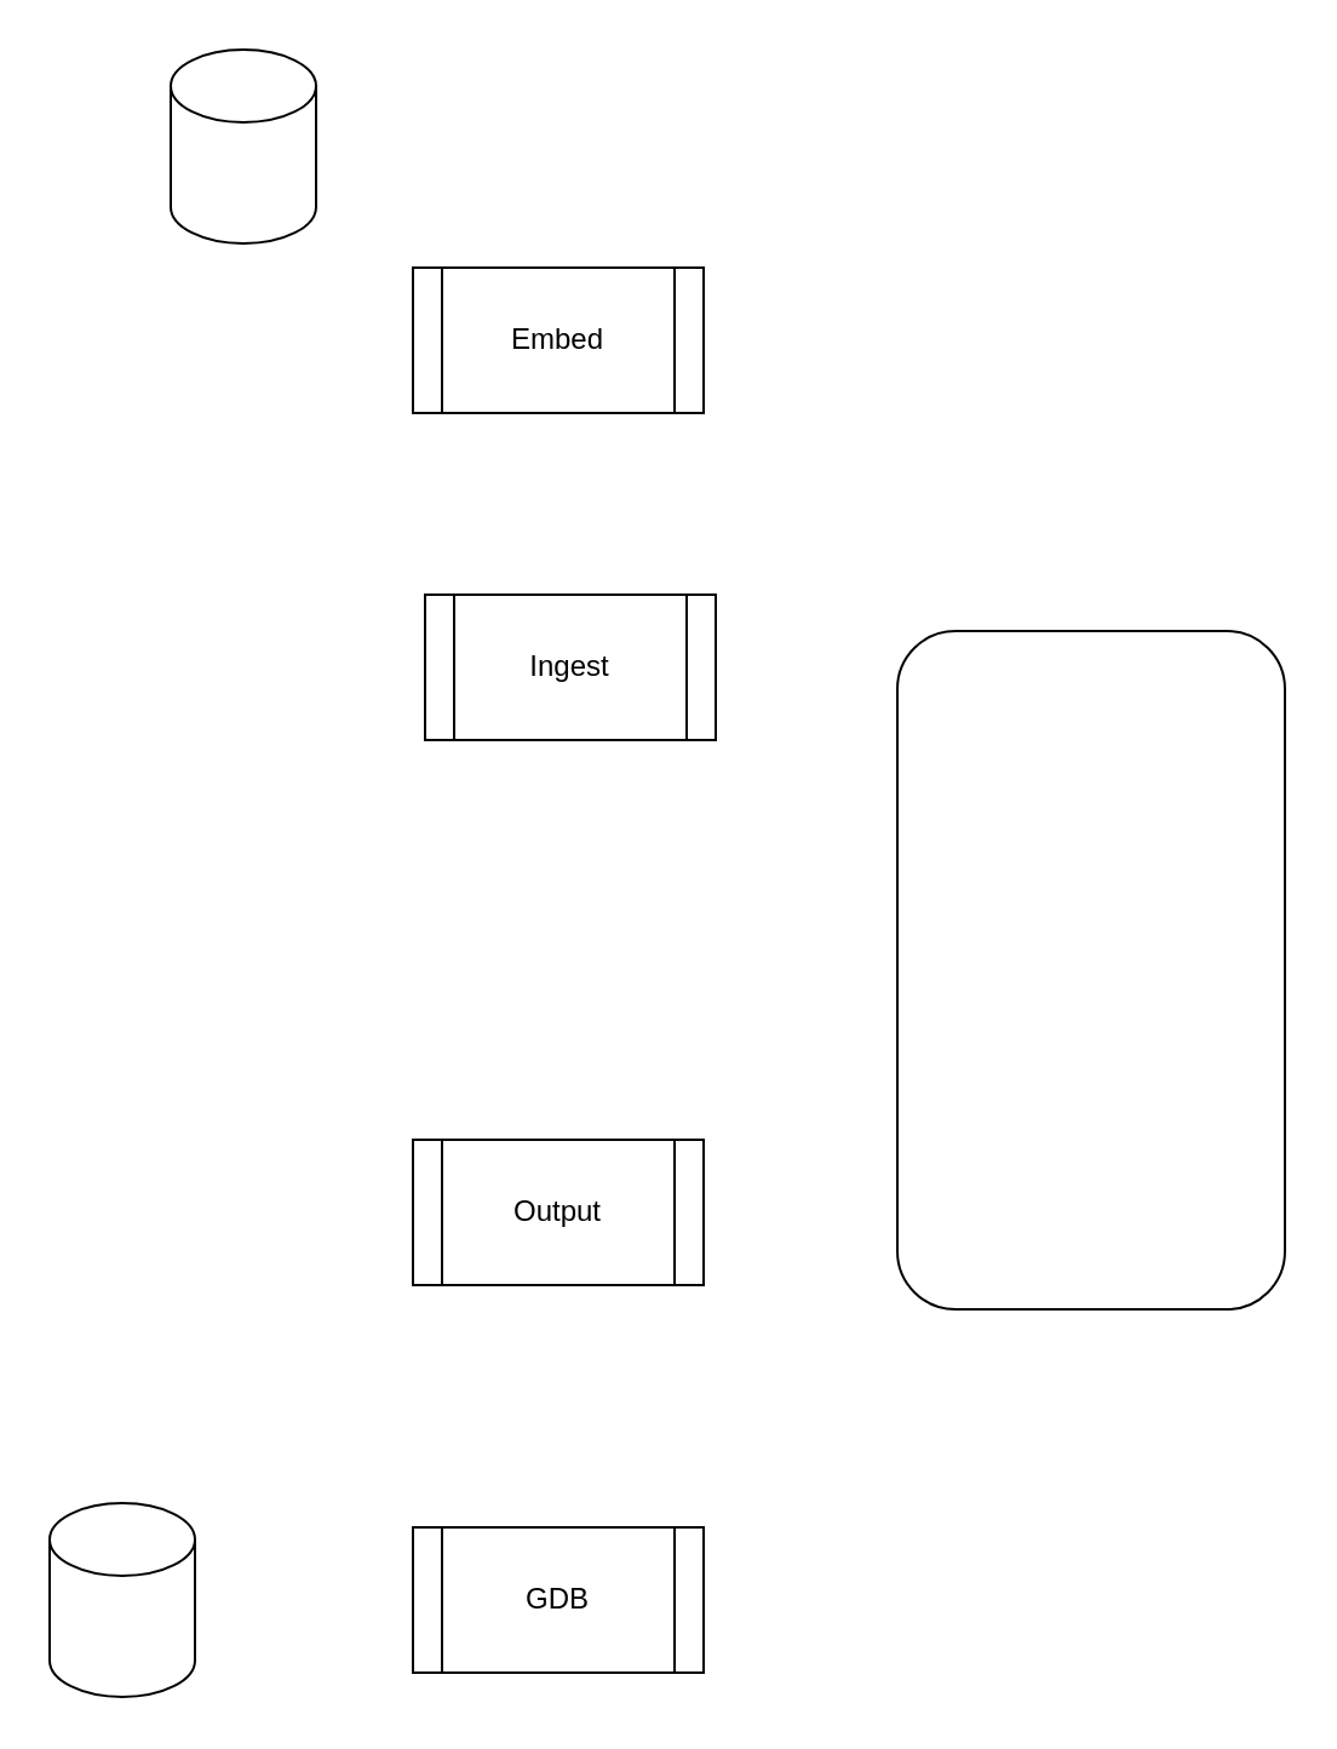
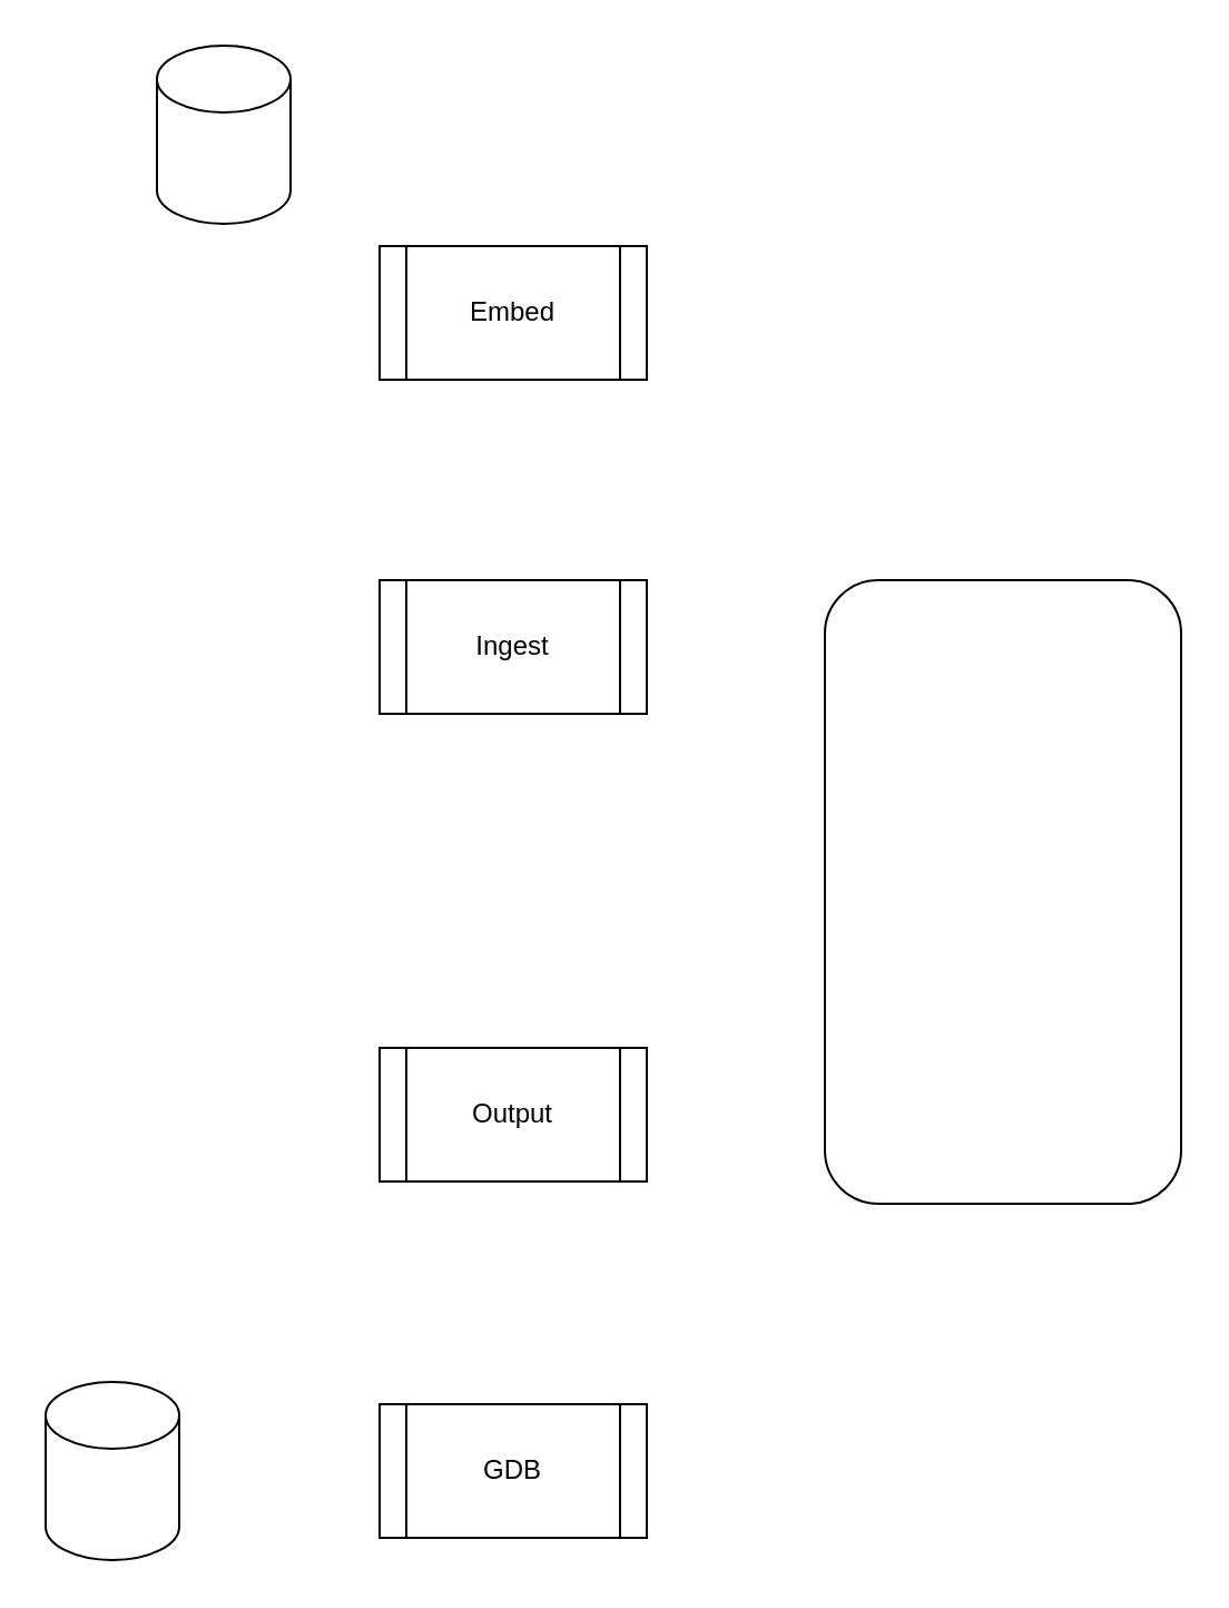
  <mxCell id="0" />
  <mxCell id="1" parent="0" />
  <mxCell id="2" value="" style="shape=cylinder3;whiteSpace=wrap;html=1;boundedLbl=1;backgroundOutline=1;size=15;" vertex="1" parent="1"><mxGeometry x="70" y="20" width="60" height="80" as="geometry" /></mxCell>
  <mxCell id="3" value="Embed" style="shape=process;whiteSpace=wrap;html=1;backgroundOutline=1;" vertex="1" parent="1"><mxGeometry x="170" y="110" width="120" height="60" as="geometry" /></mxCell>
- <mxCell id="4" value="Ingest" style="shape=process;whiteSpace=wrap;html=1;backgroundOutline=1;" vertex="1" parent="1"><mxGeometry x="175" y="245" width="120" height="60" as="geometry" /></mxCell>
+ <mxCell id="4" value="Ingest" style="shape=process;whiteSpace=wrap;html=1;backgroundOutline=1;" vertex="1" parent="1"><mxGeometry x="170" y="260" width="120" height="60" as="geometry" /></mxCell>
  <mxCell id="5" value="Output" style="shape=process;whiteSpace=wrap;html=1;backgroundOutline=1;" vertex="1" parent="1"><mxGeometry x="170" y="470" width="120" height="60" as="geometry" /></mxCell>
  <mxCell id="6" value="GDB" style="shape=process;whiteSpace=wrap;html=1;backgroundOutline=1;" vertex="1" parent="1"><mxGeometry x="170" y="630" width="120" height="60" as="geometry" /></mxCell>
  <mxCell id="7" value="" style="rounded=1;whiteSpace=wrap;html=1;" vertex="1" parent="1"><mxGeometry x="370" y="260" width="160" height="280" as="geometry" /></mxCell>
  <mxCell id="8" value="" style="shape=cylinder3;whiteSpace=wrap;html=1;boundedLbl=1;backgroundOutline=1;size=15;" vertex="1" parent="1"><mxGeometry x="20" y="620" width="60" height="80" as="geometry" /></mxCell>
